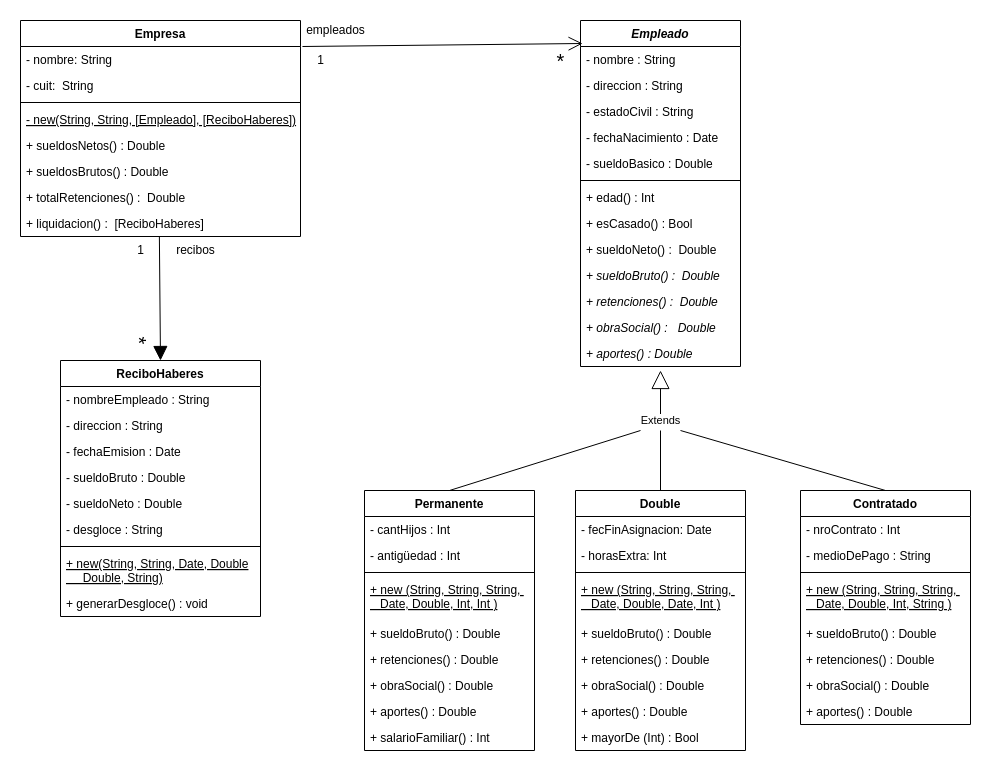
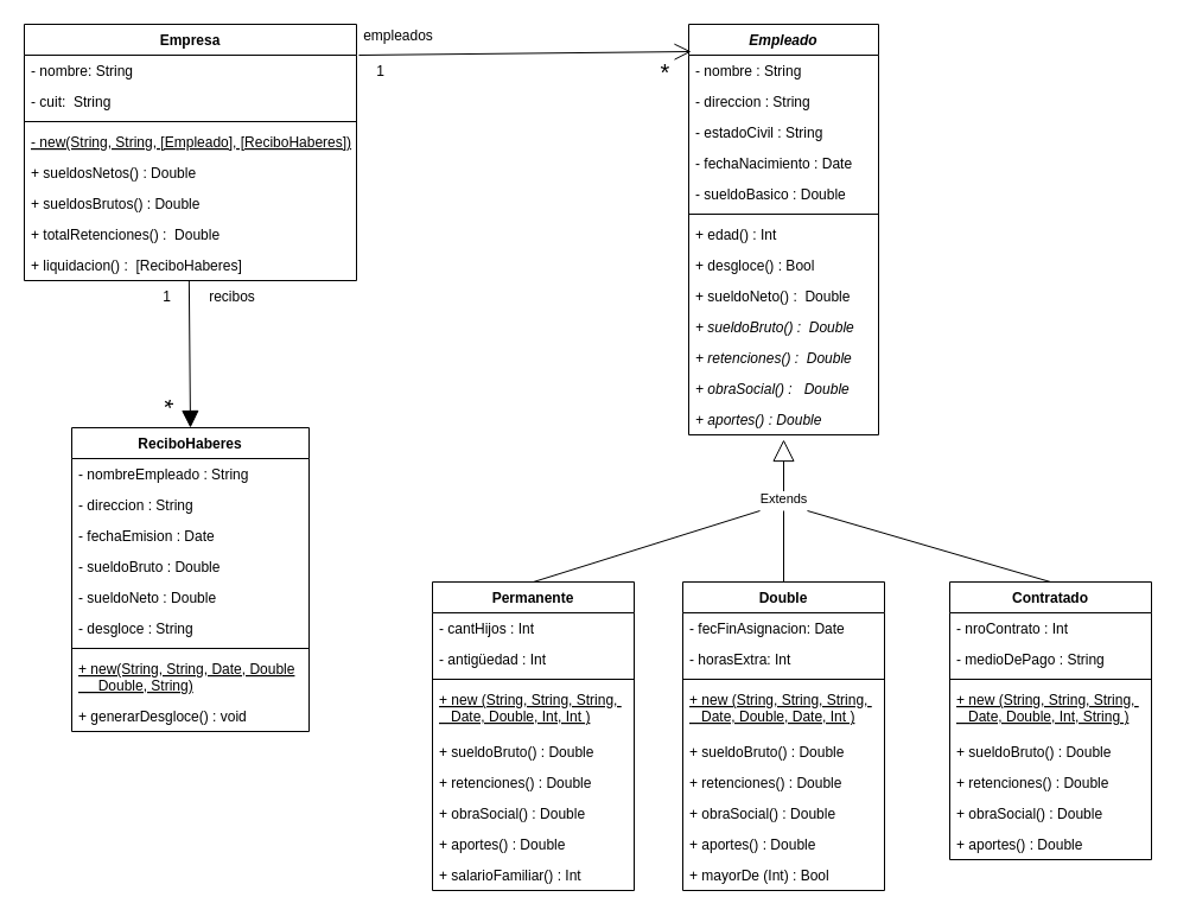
  <mxCell id="0" />
  <mxCell id="1" parent="0" />
  <mxCell id="2" value="Empresa" style="swimlane;fontStyle=1;align=center;verticalAlign=top;childLayout=stackLayout;horizontal=1;startSize=26;horizontalStack=0;resizeParent=1;resizeParentMax=0;resizeLast=0;collapsible=1;marginBottom=0;" parent="1" vertex="1"><mxGeometry x="20" width="280" height="216" as="geometry" y="20" /></mxCell>
  <mxCell id="3" value="- nombre: String" style="text;strokeColor=none;fillColor=none;align=left;verticalAlign=top;spacingLeft=4;spacingRight=4;overflow=hidden;rotatable=0;points=[[0,0.5],[1,0.5]];portConstraint=eastwest;" parent="2" vertex="1"><mxGeometry y="26" width="280" height="26" as="geometry" /></mxCell>
  <mxCell id="4" value="- cuit:  String" style="text;strokeColor=none;fillColor=none;align=left;verticalAlign=top;spacingLeft=4;spacingRight=4;overflow=hidden;rotatable=0;points=[[0,0.5],[1,0.5]];portConstraint=eastwest;" parent="2" vertex="1"><mxGeometry y="52" width="280" height="26" as="geometry" /></mxCell>
  <mxCell id="5" value="" style="line;strokeWidth=1;fillColor=none;align=left;verticalAlign=middle;spacingTop=-1;spacingLeft=3;spacingRight=3;rotatable=0;labelPosition=right;points=[];portConstraint=eastwest;" parent="2" vertex="1"><mxGeometry y="78" width="280" height="8" as="geometry" /></mxCell>
  <mxCell id="6" value="- new(String, String, [Empleado], [ReciboHaberes])" style="text;strokeColor=none;fillColor=none;align=left;verticalAlign=top;spacingLeft=4;spacingRight=4;overflow=hidden;rotatable=0;points=[[0,0.5],[1,0.5]];portConstraint=eastwest;fontStyle=4" parent="2" vertex="1"><mxGeometry y="86" width="280" height="26" as="geometry" /></mxCell>
  <mxCell id="7" value="+ sueldosNetos() : Double" style="text;strokeColor=none;fillColor=none;align=left;verticalAlign=top;spacingLeft=4;spacingRight=4;overflow=hidden;rotatable=0;points=[[0,0.5],[1,0.5]];portConstraint=eastwest;" parent="2" vertex="1"><mxGeometry y="112" width="280" height="26" as="geometry" /></mxCell>
  <mxCell id="8" value="+ sueldosBrutos() : Double" style="text;strokeColor=none;fillColor=none;align=left;verticalAlign=top;spacingLeft=4;spacingRight=4;overflow=hidden;rotatable=0;points=[[0,0.5],[1,0.5]];portConstraint=eastwest;" parent="2" vertex="1"><mxGeometry y="138" width="280" height="26" as="geometry" /></mxCell>
  <mxCell id="9" value="+ totalRetenciones() :  Double" style="text;strokeColor=none;fillColor=none;align=left;verticalAlign=top;spacingLeft=4;spacingRight=4;overflow=hidden;rotatable=0;points=[[0,0.5],[1,0.5]];portConstraint=eastwest;" parent="2" vertex="1"><mxGeometry y="164" width="280" height="26" as="geometry" /></mxCell>
  <mxCell id="10" value="+ liquidacion() :  [ReciboHaberes]" style="text;strokeColor=none;fillColor=none;align=left;verticalAlign=top;spacingLeft=4;spacingRight=4;overflow=hidden;rotatable=0;points=[[0,0.5],[1,0.5]];portConstraint=eastwest;" parent="2" vertex="1"><mxGeometry y="190" width="280" height="26" as="geometry" /></mxCell>
  <mxCell id="11" value="Empleado" style="swimlane;fontStyle=3;align=center;verticalAlign=top;childLayout=stackLayout;horizontal=1;startSize=26;horizontalStack=0;resizeParent=1;resizeParentMax=0;resizeLast=0;collapsible=1;marginBottom=0;" parent="1" vertex="1"><mxGeometry x="580" width="160" height="346" as="geometry" y="20" /></mxCell>
  <mxCell id="12" value="- nombre : String" style="text;strokeColor=none;fillColor=none;align=left;verticalAlign=top;spacingLeft=4;spacingRight=4;overflow=hidden;rotatable=0;points=[[0,0.5],[1,0.5]];portConstraint=eastwest;" parent="11" vertex="1"><mxGeometry y="26" width="160" height="26" as="geometry" /></mxCell>
  <mxCell id="13" value="- direccion : String" style="text;strokeColor=none;fillColor=none;align=left;verticalAlign=top;spacingLeft=4;spacingRight=4;overflow=hidden;rotatable=0;points=[[0,0.5],[1,0.5]];portConstraint=eastwest;" parent="11" vertex="1"><mxGeometry y="52" width="160" height="26" as="geometry" /></mxCell>
  <mxCell id="14" value="- estadoCivil : String" style="text;strokeColor=none;fillColor=none;align=left;verticalAlign=top;spacingLeft=4;spacingRight=4;overflow=hidden;rotatable=0;points=[[0,0.5],[1,0.5]];portConstraint=eastwest;" parent="11" vertex="1"><mxGeometry y="78" width="160" height="26" as="geometry" /></mxCell>
  <mxCell id="15" value="- fechaNacimiento : Date" style="text;strokeColor=none;fillColor=none;align=left;verticalAlign=top;spacingLeft=4;spacingRight=4;overflow=hidden;rotatable=0;points=[[0,0.5],[1,0.5]];portConstraint=eastwest;" parent="11" vertex="1"><mxGeometry y="104" width="160" height="26" as="geometry" /></mxCell>
  <mxCell id="16" value="- sueldoBasico : Double" style="text;strokeColor=none;fillColor=none;align=left;verticalAlign=top;spacingLeft=4;spacingRight=4;overflow=hidden;rotatable=0;points=[[0,0.5],[1,0.5]];portConstraint=eastwest;" parent="11" vertex="1"><mxGeometry y="130" width="160" height="26" as="geometry" /></mxCell>
  <mxCell id="17" value="" style="line;strokeWidth=1;fillColor=none;align=left;verticalAlign=middle;spacingTop=-1;spacingLeft=3;spacingRight=3;rotatable=0;labelPosition=right;points=[];portConstraint=eastwest;" parent="11" vertex="1"><mxGeometry y="156" width="160" height="8" as="geometry" /></mxCell>
  <mxCell id="18" value="+ edad() : Int" style="text;strokeColor=none;fillColor=none;align=left;verticalAlign=top;spacingLeft=4;spacingRight=4;overflow=hidden;rotatable=0;points=[[0,0.5],[1,0.5]];portConstraint=eastwest;" parent="11" vertex="1"><mxGeometry y="164" width="160" height="26" as="geometry" /></mxCell>
- <mxCell id="19" value="+ esCasado() : Bool" style="text;strokeColor=none;fillColor=none;align=left;verticalAlign=top;spacingLeft=4;spacingRight=4;overflow=hidden;rotatable=0;points=[[0,0.5],[1,0.5]];portConstraint=eastwest;" parent="11" vertex="1"><mxGeometry y="190" width="160" height="26" as="geometry" /></mxCell>
+ <mxCell id="19" value="+ desgloce() : Bool" style="text;strokeColor=none;fillColor=none;align=left;verticalAlign=top;spacingLeft=4;spacingRight=4;overflow=hidden;rotatable=0;points=[[0,0.5],[1,0.5]];portConstraint=eastwest;" parent="11" vertex="1"><mxGeometry y="190" width="160" height="26" as="geometry" /></mxCell>
  <mxCell id="20" value="+ sueldoNeto() :  Double" style="text;strokeColor=none;fillColor=none;align=left;verticalAlign=top;spacingLeft=4;spacingRight=4;overflow=hidden;rotatable=0;points=[[0,0.5],[1,0.5]];portConstraint=eastwest;fontStyle=0" parent="11" vertex="1"><mxGeometry y="216" width="160" height="26" as="geometry" /></mxCell>
  <mxCell id="21" value="+ sueldoBruto() :  Double" style="text;strokeColor=none;fillColor=none;align=left;verticalAlign=top;spacingLeft=4;spacingRight=4;overflow=hidden;rotatable=0;points=[[0,0.5],[1,0.5]];portConstraint=eastwest;fontStyle=2" parent="11" vertex="1"><mxGeometry y="242" width="160" height="26" as="geometry" /></mxCell>
  <mxCell id="22" value="+ retenciones() :  Double" style="text;strokeColor=none;fillColor=none;align=left;verticalAlign=top;spacingLeft=4;spacingRight=4;overflow=hidden;rotatable=0;points=[[0,0.5],[1,0.5]];portConstraint=eastwest;fontStyle=2" parent="11" vertex="1"><mxGeometry y="268" width="160" height="26" as="geometry" /></mxCell>
  <mxCell id="23" value="+ obraSocial() :   Double" style="text;strokeColor=none;fillColor=none;align=left;verticalAlign=top;spacingLeft=4;spacingRight=4;overflow=hidden;rotatable=0;points=[[0,0.5],[1,0.5]];portConstraint=eastwest;fontStyle=2" parent="11" vertex="1"><mxGeometry y="294" width="160" height="26" as="geometry" /></mxCell>
  <mxCell id="24" value="+ aportes() : Double" style="text;strokeColor=none;fillColor=none;align=left;verticalAlign=top;spacingLeft=4;spacingRight=4;overflow=hidden;rotatable=0;points=[[0,0.5],[1,0.5]];portConstraint=eastwest;fontStyle=2" parent="11" vertex="1"><mxGeometry y="320" width="160" height="26" as="geometry" /></mxCell>
  <mxCell id="25" value="Extends" style="endArrow=block;endSize=16;endFill=0;html=1;rounded=0;" parent="1" edge="1"><mxGeometry x="-1" width="160" relative="1" as="geometry"><mxPoint x="660" y="420" as="sourcePoint" /><mxPoint x="660" y="370" as="targetPoint" /><mxPoint as="offset" /></mxGeometry></mxCell>
  <mxCell id="26" value="Permanente" style="swimlane;fontStyle=1;align=center;verticalAlign=top;childLayout=stackLayout;horizontal=1;startSize=26;horizontalStack=0;resizeParent=1;resizeParentMax=0;resizeLast=0;collapsible=1;marginBottom=0;" parent="1" vertex="1"><mxGeometry x="364" y="490" width="170" height="260" as="geometry" /></mxCell>
  <mxCell id="27" value="- cantHijos : Int" style="text;strokeColor=none;fillColor=none;align=left;verticalAlign=top;spacingLeft=4;spacingRight=4;overflow=hidden;rotatable=0;points=[[0,0.5],[1,0.5]];portConstraint=eastwest;" parent="26" vertex="1"><mxGeometry y="26" width="170" height="26" as="geometry" /></mxCell>
  <mxCell id="28" value="- antigüedad : Int" style="text;strokeColor=none;fillColor=none;align=left;verticalAlign=top;spacingLeft=4;spacingRight=4;overflow=hidden;rotatable=0;points=[[0,0.5],[1,0.5]];portConstraint=eastwest;" parent="26" vertex="1"><mxGeometry y="52" width="170" height="26" as="geometry" /></mxCell>
  <mxCell id="29" value="" style="line;strokeWidth=1;fillColor=none;align=left;verticalAlign=middle;spacingTop=-1;spacingLeft=3;spacingRight=3;rotatable=0;labelPosition=right;points=[];portConstraint=eastwest;" parent="26" vertex="1"><mxGeometry y="78" width="170" height="8" as="geometry" /></mxCell>
  <mxCell id="30" value="+ new (String, String, String, &#10;   Date, Double, Int, Int )" style="text;strokeColor=none;fillColor=none;align=left;verticalAlign=top;spacingLeft=4;spacingRight=4;overflow=hidden;rotatable=0;points=[[0,0.5],[1,0.5]];portConstraint=eastwest;fontStyle=4" parent="26" vertex="1"><mxGeometry y="86" width="170" height="44" as="geometry" /></mxCell>
  <mxCell id="31" value="+ sueldoBruto() : Double" style="text;strokeColor=none;fillColor=none;align=left;verticalAlign=top;spacingLeft=4;spacingRight=4;overflow=hidden;rotatable=0;points=[[0,0.5],[1,0.5]];portConstraint=eastwest;" parent="26" vertex="1"><mxGeometry y="130" width="170" height="26" as="geometry" /></mxCell>
  <mxCell id="32" value="+ retenciones() : Double" style="text;strokeColor=none;fillColor=none;align=left;verticalAlign=top;spacingLeft=4;spacingRight=4;overflow=hidden;rotatable=0;points=[[0,0.5],[1,0.5]];portConstraint=eastwest;" parent="26" vertex="1"><mxGeometry y="156" width="170" height="26" as="geometry" /></mxCell>
  <mxCell id="33" value="+ obraSocial() : Double" style="text;strokeColor=none;fillColor=none;align=left;verticalAlign=top;spacingLeft=4;spacingRight=4;overflow=hidden;rotatable=0;points=[[0,0.5],[1,0.5]];portConstraint=eastwest;" parent="26" vertex="1"><mxGeometry y="182" width="170" height="26" as="geometry" /></mxCell>
  <mxCell id="34" value="+ aportes() : Double" style="text;strokeColor=none;fillColor=none;align=left;verticalAlign=top;spacingLeft=4;spacingRight=4;overflow=hidden;rotatable=0;points=[[0,0.5],[1,0.5]];portConstraint=eastwest;" parent="26" vertex="1"><mxGeometry y="208" width="170" height="26" as="geometry" /></mxCell>
  <mxCell id="35" value="+ salarioFamiliar() : Int" style="text;strokeColor=none;fillColor=none;align=left;verticalAlign=top;spacingLeft=4;spacingRight=4;overflow=hidden;rotatable=0;points=[[0,0.5],[1,0.5]];portConstraint=eastwest;" parent="26" vertex="1"><mxGeometry y="234" width="170" height="26" as="geometry" /></mxCell>
  <mxCell id="36" value="Double" style="swimlane;fontStyle=1;align=center;verticalAlign=top;childLayout=stackLayout;horizontal=1;startSize=26;horizontalStack=0;resizeParent=1;resizeParentMax=0;resizeLast=0;collapsible=1;marginBottom=0;" parent="1" vertex="1"><mxGeometry x="575" y="490" width="170" height="260" as="geometry" /></mxCell>
  <mxCell id="37" value="- fecFinAsignacion: Date" style="text;strokeColor=none;fillColor=none;align=left;verticalAlign=top;spacingLeft=4;spacingRight=4;overflow=hidden;rotatable=0;points=[[0,0.5],[1,0.5]];portConstraint=eastwest;" parent="36" vertex="1"><mxGeometry y="26" width="170" height="26" as="geometry" /></mxCell>
  <mxCell id="38" value="- horasExtra: Int" style="text;strokeColor=none;fillColor=none;align=left;verticalAlign=top;spacingLeft=4;spacingRight=4;overflow=hidden;rotatable=0;points=[[0,0.5],[1,0.5]];portConstraint=eastwest;" parent="36" vertex="1"><mxGeometry y="52" width="170" height="26" as="geometry" /></mxCell>
  <mxCell id="39" value="" style="line;strokeWidth=1;fillColor=none;align=left;verticalAlign=middle;spacingTop=-1;spacingLeft=3;spacingRight=3;rotatable=0;labelPosition=right;points=[];portConstraint=eastwest;" parent="36" vertex="1"><mxGeometry y="78" width="170" height="8" as="geometry" /></mxCell>
  <mxCell id="40" value="+ new (String, String, String, &#10;   Date, Double, Date, Int )" style="text;strokeColor=none;fillColor=none;align=left;verticalAlign=top;spacingLeft=4;spacingRight=4;overflow=hidden;rotatable=0;points=[[0,0.5],[1,0.5]];portConstraint=eastwest;fontStyle=4" parent="36" vertex="1"><mxGeometry y="86" width="170" height="44" as="geometry" /></mxCell>
  <mxCell id="41" value="+ sueldoBruto() : Double" style="text;strokeColor=none;fillColor=none;align=left;verticalAlign=top;spacingLeft=4;spacingRight=4;overflow=hidden;rotatable=0;points=[[0,0.5],[1,0.5]];portConstraint=eastwest;" parent="36" vertex="1"><mxGeometry y="130" width="170" height="26" as="geometry" /></mxCell>
  <mxCell id="42" value="+ retenciones() : Double" style="text;strokeColor=none;fillColor=none;align=left;verticalAlign=top;spacingLeft=4;spacingRight=4;overflow=hidden;rotatable=0;points=[[0,0.5],[1,0.5]];portConstraint=eastwest;" parent="36" vertex="1"><mxGeometry y="156" width="170" height="26" as="geometry" /></mxCell>
  <mxCell id="43" value="+ obraSocial() : Double" style="text;strokeColor=none;fillColor=none;align=left;verticalAlign=top;spacingLeft=4;spacingRight=4;overflow=hidden;rotatable=0;points=[[0,0.5],[1,0.5]];portConstraint=eastwest;" parent="36" vertex="1"><mxGeometry y="182" width="170" height="26" as="geometry" /></mxCell>
  <mxCell id="44" value="+ aportes() : Double" style="text;strokeColor=none;fillColor=none;align=left;verticalAlign=top;spacingLeft=4;spacingRight=4;overflow=hidden;rotatable=0;points=[[0,0.5],[1,0.5]];portConstraint=eastwest;" parent="36" vertex="1"><mxGeometry y="208" width="170" height="26" as="geometry" /></mxCell>
  <mxCell id="45" value="+ mayorDe (Int) : Bool" style="text;strokeColor=none;fillColor=none;align=left;verticalAlign=top;spacingLeft=4;spacingRight=4;overflow=hidden;rotatable=0;points=[[0,0.5],[1,0.5]];portConstraint=eastwest;" parent="36" vertex="1"><mxGeometry y="234" width="170" height="26" as="geometry" /></mxCell>
  <mxCell id="46" value="" style="endArrow=none;html=1;rounded=0;exitX=0.5;exitY=0;exitDx=0;exitDy=0;" parent="1" source="26" edge="1"><mxGeometry width="50" height="50" relative="1" as="geometry"><mxPoint x="500" y="520" as="sourcePoint" /><mxPoint x="640" y="430" as="targetPoint" /></mxGeometry></mxCell>
  <mxCell id="47" value="" style="endArrow=none;html=1;rounded=0;exitX=0.5;exitY=0;exitDx=0;exitDy=0;" parent="1" source="36" edge="1"><mxGeometry width="50" height="50" relative="1" as="geometry"><mxPoint x="460" y="470" as="sourcePoint" /><mxPoint x="660" y="430" as="targetPoint" /></mxGeometry></mxCell>
  <mxCell id="48" value="ReciboHaberes" style="swimlane;fontStyle=1;align=center;verticalAlign=top;childLayout=stackLayout;horizontal=1;startSize=26;horizontalStack=0;resizeParent=1;resizeParentMax=0;resizeLast=0;collapsible=1;marginBottom=0;" parent="1" vertex="1"><mxGeometry x="60" y="360" width="200" height="256" as="geometry" /></mxCell>
  <mxCell id="49" value="- nombreEmpleado : String" style="text;strokeColor=none;fillColor=none;align=left;verticalAlign=top;spacingLeft=4;spacingRight=4;overflow=hidden;rotatable=0;points=[[0,0.5],[1,0.5]];portConstraint=eastwest;" parent="48" vertex="1"><mxGeometry y="26" width="200" height="26" as="geometry" /></mxCell>
  <mxCell id="50" value="- direccion : String" style="text;strokeColor=none;fillColor=none;align=left;verticalAlign=top;spacingLeft=4;spacingRight=4;overflow=hidden;rotatable=0;points=[[0,0.5],[1,0.5]];portConstraint=eastwest;" parent="48" vertex="1"><mxGeometry y="52" width="200" height="26" as="geometry" /></mxCell>
  <mxCell id="51" value="- fechaEmision : Date" style="text;strokeColor=none;fillColor=none;align=left;verticalAlign=top;spacingLeft=4;spacingRight=4;overflow=hidden;rotatable=0;points=[[0,0.5],[1,0.5]];portConstraint=eastwest;" parent="48" vertex="1"><mxGeometry y="78" width="200" height="26" as="geometry" /></mxCell>
  <mxCell id="52" value="- sueldoBruto : Double" style="text;strokeColor=none;fillColor=none;align=left;verticalAlign=top;spacingLeft=4;spacingRight=4;overflow=hidden;rotatable=0;points=[[0,0.5],[1,0.5]];portConstraint=eastwest;" parent="48" vertex="1"><mxGeometry y="104" width="200" height="26" as="geometry" /></mxCell>
  <mxCell id="53" value="- sueldoNeto : Double" style="text;strokeColor=none;fillColor=none;align=left;verticalAlign=top;spacingLeft=4;spacingRight=4;overflow=hidden;rotatable=0;points=[[0,0.5],[1,0.5]];portConstraint=eastwest;" parent="48" vertex="1"><mxGeometry y="130" width="200" height="26" as="geometry" /></mxCell>
  <mxCell id="54" value="- desgloce : String" style="text;strokeColor=none;fillColor=none;align=left;verticalAlign=top;spacingLeft=4;spacingRight=4;overflow=hidden;rotatable=0;points=[[0,0.5],[1,0.5]];portConstraint=eastwest;" parent="48" vertex="1"><mxGeometry y="156" width="200" height="26" as="geometry" /></mxCell>
  <mxCell id="55" value="" style="line;strokeWidth=1;fillColor=none;align=left;verticalAlign=middle;spacingTop=-1;spacingLeft=3;spacingRight=3;rotatable=0;labelPosition=right;points=[];portConstraint=eastwest;" parent="48" vertex="1"><mxGeometry y="182" width="200" height="8" as="geometry" /></mxCell>
  <mxCell id="56" value="+ new(String, String, Date, Double&#10;     Double, String)" style="text;strokeColor=none;fillColor=none;align=left;verticalAlign=top;spacingLeft=4;spacingRight=4;overflow=hidden;rotatable=0;points=[[0,0.5],[1,0.5]];portConstraint=eastwest;fontStyle=4" parent="48" vertex="1"><mxGeometry y="190" width="200" height="40" as="geometry" /></mxCell>
  <mxCell id="57" value="+ generarDesgloce() : void" style="text;strokeColor=none;fillColor=none;align=left;verticalAlign=top;spacingLeft=4;spacingRight=4;overflow=hidden;rotatable=0;points=[[0,0.5],[1,0.5]];portConstraint=eastwest;" parent="48" vertex="1"><mxGeometry y="230" width="200" height="26" as="geometry" /></mxCell>
  <mxCell id="58" value="&lt;font style=&quot;font-size: 20px&quot;&gt;*&lt;/font&gt;" style="text;html=1;align=center;verticalAlign=middle;resizable=0;points=[];autosize=1;strokeColor=none;fillColor=none;" parent="1" vertex="1"><mxGeometry x="550" y="50" width="20" height="20" as="geometry" /></mxCell>
  <mxCell id="59" value="&lt;font style=&quot;font-size: 20px&quot;&gt;*&lt;/font&gt;" style="text;html=1;align=center;verticalAlign=middle;resizable=0;points=[];autosize=1;strokeColor=none;fillColor=none;rotation=90;" parent="1" vertex="1"><mxGeometry x="130" y="330" width="20" height="20" as="geometry" /></mxCell>
  <mxCell id="60" value="Contratado" style="swimlane;fontStyle=1;align=center;verticalAlign=top;childLayout=stackLayout;horizontal=1;startSize=26;horizontalStack=0;resizeParent=1;resizeParentMax=0;resizeLast=0;collapsible=1;marginBottom=0;" parent="1" vertex="1"><mxGeometry x="800" y="490" width="170" height="234" as="geometry" /></mxCell>
  <mxCell id="61" value="- nroContrato : Int" style="text;strokeColor=none;fillColor=none;align=left;verticalAlign=top;spacingLeft=4;spacingRight=4;overflow=hidden;rotatable=0;points=[[0,0.5],[1,0.5]];portConstraint=eastwest;" parent="60" vertex="1"><mxGeometry y="26" width="170" height="26" as="geometry" /></mxCell>
  <mxCell id="62" value="- medioDePago : String" style="text;strokeColor=none;fillColor=none;align=left;verticalAlign=top;spacingLeft=4;spacingRight=4;overflow=hidden;rotatable=0;points=[[0,0.5],[1,0.5]];portConstraint=eastwest;" parent="60" vertex="1"><mxGeometry y="52" width="170" height="26" as="geometry" /></mxCell>
  <mxCell id="63" value="" style="line;strokeWidth=1;fillColor=none;align=left;verticalAlign=middle;spacingTop=-1;spacingLeft=3;spacingRight=3;rotatable=0;labelPosition=right;points=[];portConstraint=eastwest;" parent="60" vertex="1"><mxGeometry y="78" width="170" height="8" as="geometry" /></mxCell>
  <mxCell id="64" value="+ new (String, String, String, &#10;   Date, Double, Int, String )" style="text;strokeColor=none;fillColor=none;align=left;verticalAlign=top;spacingLeft=4;spacingRight=4;overflow=hidden;rotatable=0;points=[[0,0.5],[1,0.5]];portConstraint=eastwest;fontStyle=4" parent="60" vertex="1"><mxGeometry y="86" width="170" height="44" as="geometry" /></mxCell>
  <mxCell id="65" value="+ sueldoBruto() : Double" style="text;strokeColor=none;fillColor=none;align=left;verticalAlign=top;spacingLeft=4;spacingRight=4;overflow=hidden;rotatable=0;points=[[0,0.5],[1,0.5]];portConstraint=eastwest;" parent="60" vertex="1"><mxGeometry y="130" width="170" height="26" as="geometry" /></mxCell>
  <mxCell id="66" value="+ retenciones() : Double" style="text;strokeColor=none;fillColor=none;align=left;verticalAlign=top;spacingLeft=4;spacingRight=4;overflow=hidden;rotatable=0;points=[[0,0.5],[1,0.5]];portConstraint=eastwest;" parent="60" vertex="1"><mxGeometry y="156" width="170" height="26" as="geometry" /></mxCell>
  <mxCell id="67" value="+ obraSocial() : Double" style="text;strokeColor=none;fillColor=none;align=left;verticalAlign=top;spacingLeft=4;spacingRight=4;overflow=hidden;rotatable=0;points=[[0,0.5],[1,0.5]];portConstraint=eastwest;" parent="60" vertex="1"><mxGeometry y="182" width="170" height="26" as="geometry" /></mxCell>
  <mxCell id="68" value="+ aportes() : Double" style="text;strokeColor=none;fillColor=none;align=left;verticalAlign=top;spacingLeft=4;spacingRight=4;overflow=hidden;rotatable=0;points=[[0,0.5],[1,0.5]];portConstraint=eastwest;" parent="60" vertex="1"><mxGeometry y="208" width="170" height="26" as="geometry" /></mxCell>
  <mxCell id="69" value="" style="endArrow=none;html=1;rounded=0;exitX=0.5;exitY=0;exitDx=0;exitDy=0;" parent="1" source="60" edge="1"><mxGeometry width="50" height="50" relative="1" as="geometry"><mxPoint x="459" y="500" as="sourcePoint" /><mxPoint x="680" y="430" as="targetPoint" /></mxGeometry></mxCell>
  <mxCell id="70" value="" style="endArrow=block;endFill=1;endSize=12;html=1;rounded=0;exitX=0.496;exitY=1;exitDx=0;exitDy=0;exitPerimeter=0;entryX=0.5;entryY=0;entryDx=0;entryDy=0;" edge="1" parent="1" source="10" target="48"><mxGeometry width="160" relative="1" as="geometry"><mxPoint x="310" y="250" as="sourcePoint" /><mxPoint x="470" y="250" as="targetPoint" /></mxGeometry></mxCell>
  <mxCell id="71" value="1" style="text;html=1;align=center;verticalAlign=middle;resizable=0;points=[];autosize=1;strokeColor=none;fillColor=none;" vertex="1" parent="1"><mxGeometry x="130" y="240" width="20" height="20" as="geometry" /></mxCell>
  <mxCell id="72" value="recibos" style="text;html=1;align=center;verticalAlign=middle;resizable=0;points=[];autosize=1;strokeColor=none;fillColor=none;" vertex="1" parent="1"><mxGeometry x="170" y="240" width="50" height="20" as="geometry" /></mxCell>
  <mxCell id="73" value="" style="endArrow=open;endFill=1;endSize=12;html=1;rounded=0;exitX=1.007;exitY=0;exitDx=0;exitDy=0;entryX=0.013;entryY=-0.115;entryDx=0;entryDy=0;entryPerimeter=0;exitPerimeter=0;" edge="1" parent="1" source="3" target="12"><mxGeometry width="160" relative="1" as="geometry"><mxPoint x="430" y="60" as="sourcePoint" /><mxPoint x="431.12" y="184" as="targetPoint" /></mxGeometry></mxCell>
  <mxCell id="74" value="1" style="text;html=1;align=center;verticalAlign=middle;resizable=0;points=[];autosize=1;strokeColor=none;fillColor=none;" vertex="1" parent="1"><mxGeometry x="310" y="50" width="20" height="20" as="geometry" /></mxCell>
  <mxCell id="75" value="empleados" style="text;html=1;align=center;verticalAlign=middle;resizable=0;points=[];autosize=1;strokeColor=none;fillColor=none;" vertex="1" parent="1"><mxGeometry x="300" width="70" height="20" as="geometry" y="20" /></mxCell>
